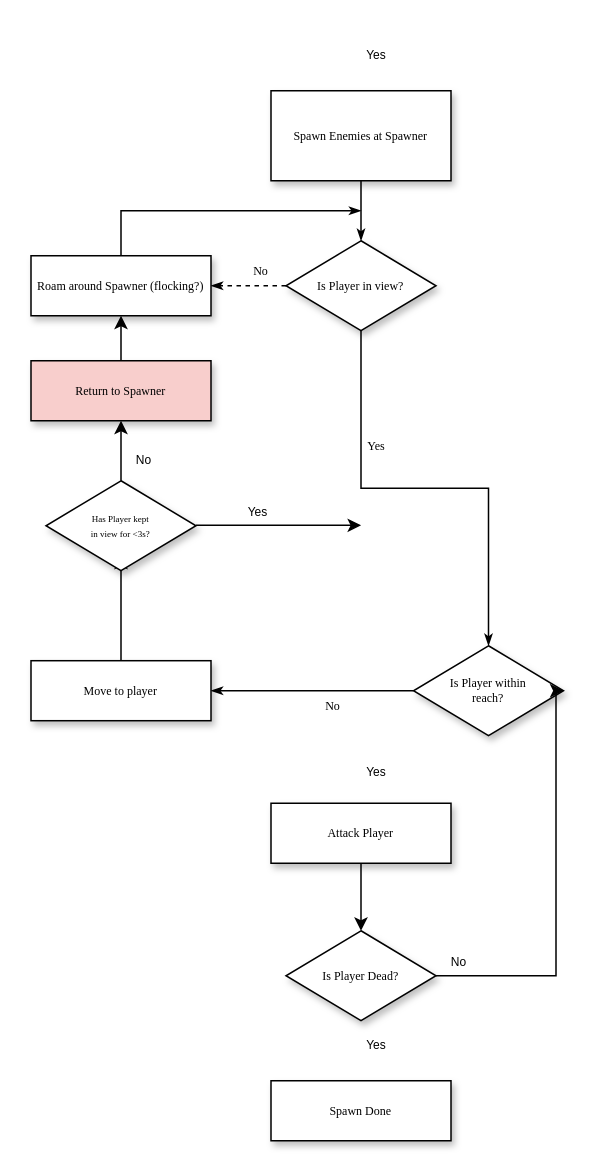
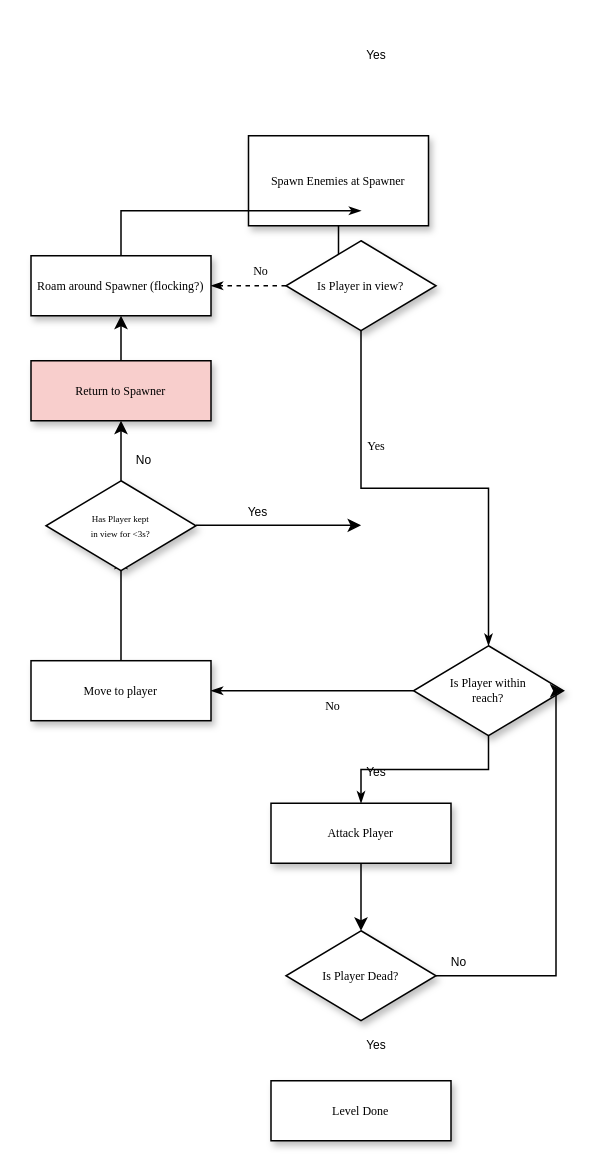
  <mxCell id="0" />
  <mxCell id="1" parent="0" />
  <mxCell id="2" style="edgeStyle=orthogonalEdgeStyle;rounded=0;html=1;labelBackgroundColor=none;startSize=5;endArrow=classicThin;endFill=1;endSize=5;jettySize=auto;orthogonalLoop=1;strokeWidth=1;fontFamily=Verdana;fontSize=8;exitX=0.5;exitY=1;exitDx=0;exitDy=0;" parent="1" source="3" target="6" edge="1"><mxGeometry relative="1" as="geometry"><mxPoint x="150.029" y="120" as="sourcePoint" /></mxGeometry></mxCell>
- <mxCell id="3" value="Spawn Enemies at Spawner" style="rounded=0;whiteSpace=wrap;html=1;shadow=1;labelBackgroundColor=none;strokeWidth=1;fontFamily=Verdana;fontSize=8;align=center;" parent="1" vertex="1"><mxGeometry x="180" y="60" width="120" height="60" as="geometry" /></mxCell>
+ <mxCell id="3" value="Spawn Enemies at Spawner" style="rounded=0;whiteSpace=wrap;html=1;shadow=1;labelBackgroundColor=none;strokeWidth=1;fontFamily=Verdana;fontSize=8;align=center;" parent="1" vertex="1"><mxGeometry x="165" y="90" width="120" height="60" as="geometry" /></mxCell>
  <mxCell id="4" value="Yes" style="edgeStyle=orthogonalEdgeStyle;rounded=0;html=1;labelBackgroundColor=none;startSize=5;endArrow=classicThin;endFill=1;endSize=5;jettySize=auto;orthogonalLoop=1;strokeWidth=1;fontFamily=Verdana;fontSize=8" parent="1" source="6" target="8" edge="1"><mxGeometry x="-0.478" y="10" relative="1" as="geometry"><mxPoint as="offset" /></mxGeometry></mxCell>
  <mxCell id="5" value="No" style="edgeStyle=orthogonalEdgeStyle;rounded=0;html=1;labelBackgroundColor=none;startSize=5;endArrow=classicThin;endFill=1;endSize=5;jettySize=auto;orthogonalLoop=1;strokeWidth=1;fontFamily=Verdana;fontSize=8;dashed=1;" parent="1" source="6" target="10" edge="1"><mxGeometry x="-0.333" y="-10" relative="1" as="geometry"><mxPoint as="offset" /></mxGeometry></mxCell>
  <mxCell id="6" value="Is Player in view?" style="rhombus;whiteSpace=wrap;html=1;rounded=0;shadow=1;labelBackgroundColor=none;strokeWidth=1;fontFamily=Verdana;fontSize=8;align=center;" parent="1" vertex="1"><mxGeometry x="190" y="160" width="100" height="60" as="geometry" /></mxCell>
  <mxCell id="7" value="No" style="edgeStyle=orthogonalEdgeStyle;rounded=0;html=1;labelBackgroundColor=none;startSize=5;endArrow=classicThin;endFill=1;endSize=5;jettySize=auto;orthogonalLoop=1;strokeWidth=1;fontFamily=Verdana;fontSize=8" parent="1" source="8" target="12" edge="1"><mxGeometry x="-0.2" y="10" relative="1" as="geometry"><mxPoint x="430" y="269.97" as="targetPoint" /><Array as="points" /><mxPoint as="offset" /></mxGeometry></mxCell>
  <mxCell id="8" value="Is Player within &lt;br&gt;reach?" style="rhombus;whiteSpace=wrap;html=1;rounded=0;shadow=1;labelBackgroundColor=none;strokeWidth=1;fontFamily=Verdana;fontSize=8;align=center;" parent="1" vertex="1"><mxGeometry x="275" y="430" width="100" height="60" as="geometry" /></mxCell>
  <mxCell id="9" style="edgeStyle=orthogonalEdgeStyle;rounded=0;html=1;labelBackgroundColor=none;startSize=5;endArrow=classicThin;endFill=1;endSize=5;jettySize=auto;orthogonalLoop=1;strokeWidth=1;fontFamily=Verdana;fontSize=8;" parent="1" source="10" edge="1"><mxGeometry relative="1" as="geometry"><mxPoint x="240" y="140" as="targetPoint" /><Array as="points"><mxPoint x="80" y="140" /></Array></mxGeometry></mxCell>
  <mxCell id="10" value="Roam around Spawner (flocking?)" style="whiteSpace=wrap;html=1;rounded=0;shadow=1;labelBackgroundColor=none;strokeWidth=1;fontFamily=Verdana;fontSize=8;align=center;" parent="1" vertex="1"><mxGeometry x="20" y="170" width="120" height="40" as="geometry" /></mxCell>
  <mxCell id="11" style="edgeStyle=orthogonalEdgeStyle;rounded=0;orthogonalLoop=1;jettySize=auto;html=1;" edge="1" parent="1" source="12"><mxGeometry relative="1" as="geometry"><mxPoint x="80" y="370" as="targetPoint" /></mxGeometry></mxCell>
  <mxCell id="12" value="&lt;div&gt;Move to player&lt;/div&gt;" style="whiteSpace=wrap;html=1;rounded=0;shadow=1;labelBackgroundColor=none;strokeWidth=1;fontFamily=Verdana;fontSize=8;align=center;" parent="1" vertex="1"><mxGeometry x="20" y="439.97" width="120" height="40" as="geometry" /></mxCell>
+ <mxCell id="13" style="edgeStyle=orthogonalEdgeStyle;rounded=0;html=1;labelBackgroundColor=none;startSize=5;endArrow=classicThin;endFill=1;endSize=5;jettySize=auto;orthogonalLoop=1;strokeWidth=1;fontFamily=Verdana;fontSize=8;exitX=0.5;exitY=1;exitDx=0;exitDy=0;entryX=0.5;entryY=0;entryDx=0;entryDy=0;" parent="1" source="8" target="15" edge="1"><mxGeometry relative="1" as="geometry" /></mxCell>
  <mxCell id="14" style="edgeStyle=orthogonalEdgeStyle;rounded=0;orthogonalLoop=1;jettySize=auto;html=1;entryX=0.5;entryY=0;entryDx=0;entryDy=0;" edge="1" parent="1" source="15" target="17"><mxGeometry relative="1" as="geometry" /></mxCell>
  <mxCell id="15" value="Attack Player" style="whiteSpace=wrap;html=1;rounded=0;shadow=1;labelBackgroundColor=none;strokeWidth=1;fontFamily=Verdana;fontSize=8;align=center;spacing=6;" parent="1" vertex="1"><mxGeometry x="180" y="535" width="120" height="40" as="geometry" /></mxCell>
  <mxCell id="16" style="edgeStyle=orthogonalEdgeStyle;rounded=0;orthogonalLoop=1;jettySize=auto;html=1;entryX=1;entryY=0.5;entryDx=0;entryDy=0;" edge="1" parent="1" source="17" target="8"><mxGeometry relative="1" as="geometry"><Array as="points"><mxPoint x="370" y="650" /><mxPoint x="370" y="460" /></Array></mxGeometry></mxCell>
  <mxCell id="17" value="Is Player Dead?" style="rhombus;whiteSpace=wrap;html=1;rounded=0;shadow=1;labelBackgroundColor=none;strokeWidth=1;fontFamily=Verdana;fontSize=8;align=center;" parent="1" vertex="1"><mxGeometry x="190" y="620" width="100" height="60" as="geometry" /></mxCell>
- <mxCell id="18" value="Spawn Done" style="whiteSpace=wrap;html=1;rounded=0;shadow=1;labelBackgroundColor=none;strokeWidth=1;fontFamily=Verdana;fontSize=8;align=center;" parent="1" vertex="1"><mxGeometry x="180" y="720" width="120" height="40" as="geometry" /></mxCell>
+ <mxCell id="18" value="Level Done" style="whiteSpace=wrap;html=1;rounded=0;shadow=1;labelBackgroundColor=none;strokeWidth=1;fontFamily=Verdana;fontSize=8;align=center;" parent="1" vertex="1"><mxGeometry x="180" y="720" width="120" height="40" as="geometry" /></mxCell>
  <mxCell id="19" style="edgeStyle=orthogonalEdgeStyle;rounded=0;orthogonalLoop=1;jettySize=auto;html=1;entryX=0.5;entryY=1;entryDx=0;entryDy=0;" edge="1" parent="1" source="22" target="25"><mxGeometry relative="1" as="geometry"><Array as="points" /></mxGeometry></mxCell>
  <mxCell id="20" style="edgeStyle=orthogonalEdgeStyle;rounded=0;orthogonalLoop=1;jettySize=auto;html=1;" edge="1" parent="1"><mxGeometry relative="1" as="geometry"><mxPoint x="240.05" y="349.71" as="targetPoint" /><mxPoint x="130.002" y="349.739" as="sourcePoint" /></mxGeometry></mxCell>
  <mxCell id="21" value="&lt;font style=&quot;font-size: 8px;&quot;&gt;Yes&lt;/font&gt;" style="edgeLabel;html=1;align=center;verticalAlign=middle;resizable=0;points=[];" vertex="1" connectable="0" parent="20"><mxGeometry x="-0.743" y="-1" relative="1" as="geometry"><mxPoint x="26" y="-11" as="offset" /></mxGeometry></mxCell>
  <mxCell id="22" value="&lt;font style=&quot;font-size: 6px;&quot;&gt;Has Player kept&lt;br&gt;in view for &amp;lt;3s?&lt;/font&gt;" style="rhombus;whiteSpace=wrap;html=1;rounded=0;shadow=1;labelBackgroundColor=none;strokeWidth=1;fontFamily=Verdana;fontSize=8;align=center;" vertex="1" parent="1"><mxGeometry x="30" y="320" width="100" height="60" as="geometry" /></mxCell>
  <mxCell id="23" value="&lt;font style=&quot;font-size: 8px;&quot;&gt;No&lt;/font&gt;" style="text;html=1;align=center;verticalAlign=middle;resizable=0;points=[];autosize=1;strokeColor=none;fillColor=none;" vertex="1" parent="1"><mxGeometry x="80" y="290" width="30" height="30" as="geometry" /></mxCell>
  <mxCell id="24" style="edgeStyle=orthogonalEdgeStyle;rounded=0;orthogonalLoop=1;jettySize=auto;html=1;" edge="1" parent="1" source="25" target="10"><mxGeometry relative="1" as="geometry" /></mxCell>
  <mxCell id="25" value="Return to Spawner" style="whiteSpace=wrap;html=1;rounded=0;shadow=1;labelBackgroundColor=none;strokeWidth=1;fontFamily=Verdana;fontSize=8;align=center;fillColor=#f8cecc;" vertex="1" parent="1"><mxGeometry x="20" y="240" width="120" height="40" as="geometry" /></mxCell>
  <mxCell id="26" value="&lt;font style=&quot;font-size: 8px;&quot;&gt;No&lt;/font&gt;" style="text;html=1;align=center;verticalAlign=middle;resizable=0;points=[];autosize=1;strokeColor=none;fillColor=none;" vertex="1" parent="1"><mxGeometry x="290" y="625" width="30" height="30" as="geometry" /></mxCell>
  <mxCell id="27" value="&lt;font style=&quot;font-size: 8px;&quot;&gt;Yes&lt;/font&gt;" style="text;html=1;align=center;verticalAlign=middle;resizable=0;points=[];autosize=1;strokeColor=none;fillColor=none;" vertex="1" parent="1"><mxGeometry x="230" y="20" width="40" height="30" as="geometry" /></mxCell>
  <mxCell id="28" value="&lt;font style=&quot;font-size: 8px;&quot;&gt;Yes&lt;/font&gt;" style="text;html=1;align=center;verticalAlign=middle;resizable=0;points=[];autosize=1;strokeColor=none;fillColor=none;" vertex="1" parent="1"><mxGeometry x="230" y="680" width="40" height="30" as="geometry" /></mxCell>
  <mxCell id="29" value="&lt;font style=&quot;font-size: 8px;&quot;&gt;Yes&lt;/font&gt;" style="text;html=1;align=center;verticalAlign=middle;resizable=0;points=[];autosize=1;strokeColor=none;fillColor=none;" vertex="1" parent="1"><mxGeometry x="230" y="498" width="40" height="30" as="geometry" /></mxCell>
